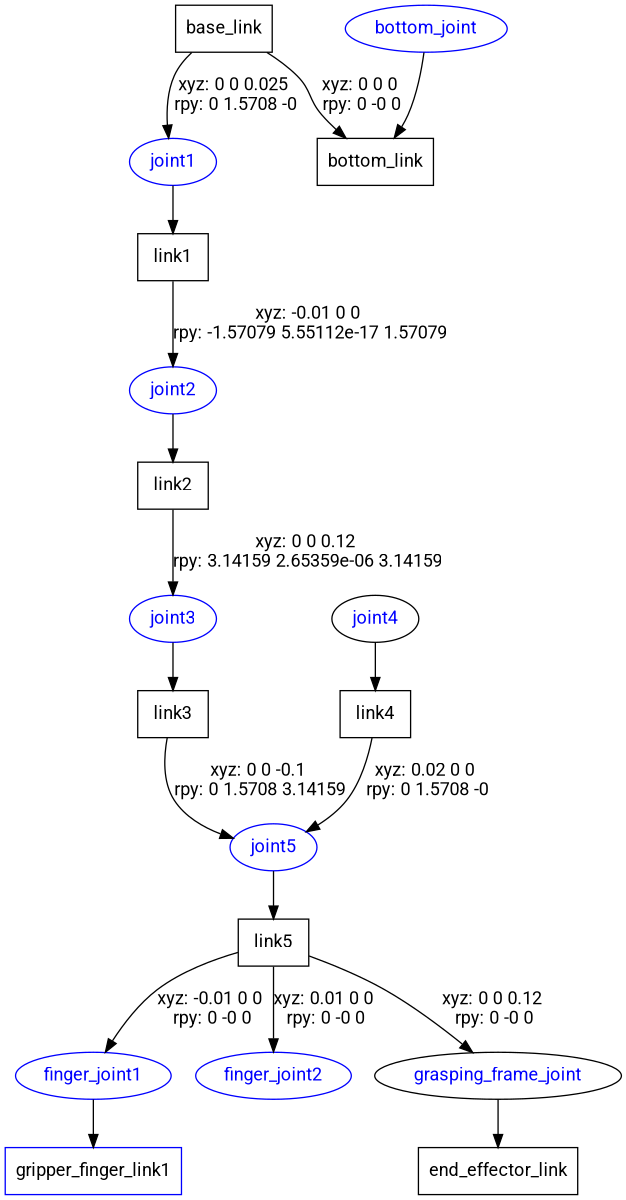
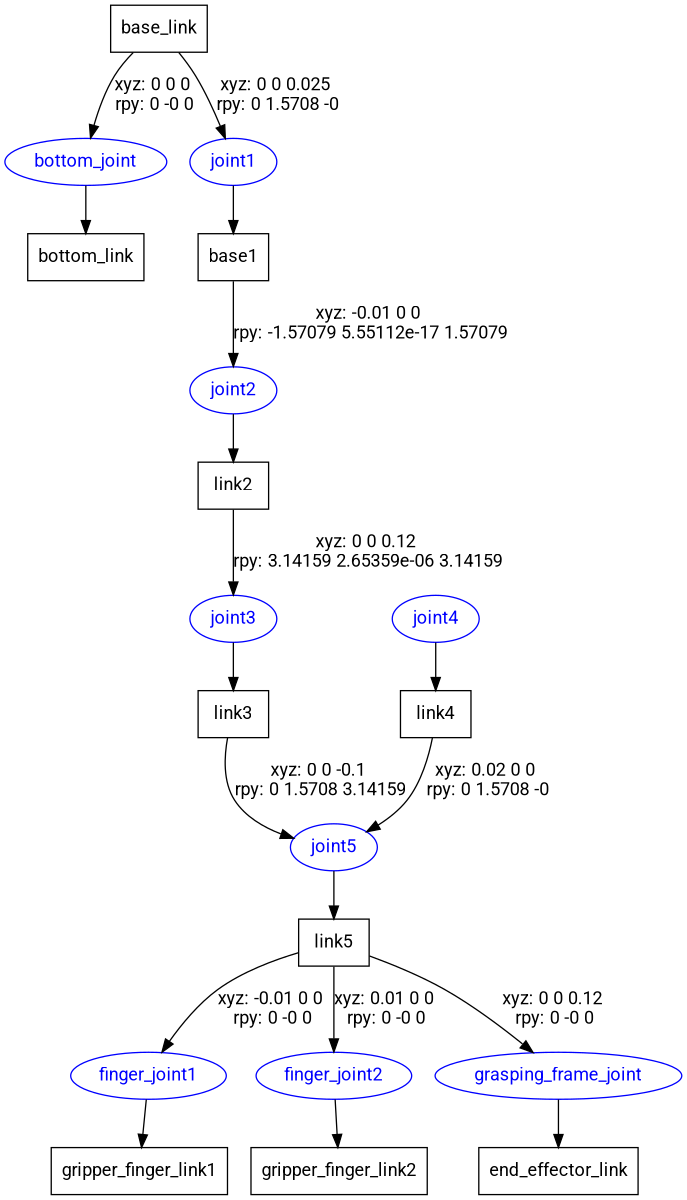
  digraph {
    fontname=Roboto
    node [fontname=Roboto shape=box]
    edge [fontname=Roboto]
    n1 [label=base_link]
    bottom_joint [color=blue fontcolor=blue shape=ellipse]
    joint1 [color=blue fontcolor=blue shape=ellipse]
    n4 [label=bottom_link]
-   n5 [label=link1]
+   n5 [label=base1]
    joint2 [color=blue fontcolor=blue shape=ellipse]
    n7 [label=link2]
    joint3 [color=blue fontcolor=blue shape=ellipse]
    n9 [label=link3]
    joint5 [color=blue fontcolor=blue shape=ellipse]
-   joint4 [color=black fontcolor=blue shape=ellipse]
+   joint4 [color=blue fontcolor=blue shape=ellipse]
    n12 [label=link4]
    n13 [label=link5]
    finger_joint1 [color=blue fontcolor=blue shape=ellipse]
    finger_joint2 [color=blue fontcolor=blue shape=ellipse]
-   grasping_frame_joint [color=black fontcolor=blue shape=ellipse]
-   n17 [label=gripper_finger_link1 color=blue]
+   grasping_frame_joint [color=blue fontcolor=blue shape=ellipse]
+   n17 [label=gripper_finger_link1]
+   n18 [label=gripper_finger_link2]
    n19 [label=end_effector_link]
-   n1 -> n4 [label="xyz: 0 0 0 \nrpy: 0 -0 0"]
+   n1 -> bottom_joint [label="xyz: 0 0 0 \nrpy: 0 -0 0"]
    n1 -> joint1 [label="xyz: 0 0 0.025 \nrpy: 0 1.5708 -0"]
    bottom_joint -> n4
    joint1 -> n5
    n5 -> joint2 [label="xyz: -0.01 0 0 \nrpy: -1.57079 5.55112e-17 1.57079"]
    joint2 -> n7
    n7 -> joint3 [label="xyz: 0 0 0.12 \nrpy: 3.14159 2.65359e-06 3.14159"]
    joint3 -> n9
    n9 -> joint5 [label="xyz: 0 0 -0.1 \nrpy: 0 1.5708 3.14159"]
    joint5 -> n13
    joint4 -> n12
    n12 -> joint5 [label="xyz: 0.02 0 0 \nrpy: 0 1.5708 -0"]
    n13 -> finger_joint1 [label="xyz: -0.01 0 0 \nrpy: 0 -0 0"]
    n13 -> finger_joint2 [label="xyz: 0.01 0 0 \nrpy: 0 -0 0"]
    n13 -> grasping_frame_joint [label="xyz: 0 0 0.12 \nrpy: 0 -0 0"]
    finger_joint1 -> n17
+   finger_joint2 -> n18
    grasping_frame_joint -> n19
  }
